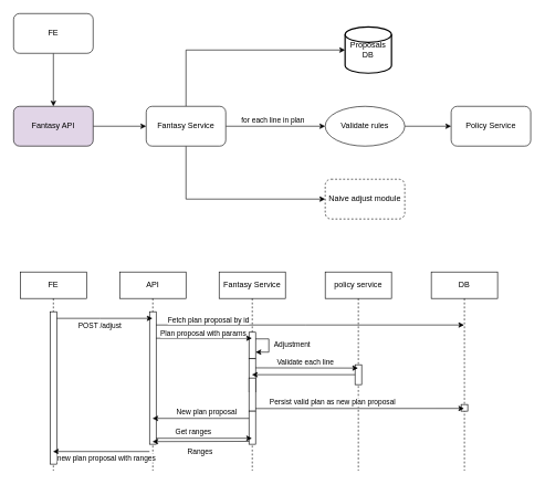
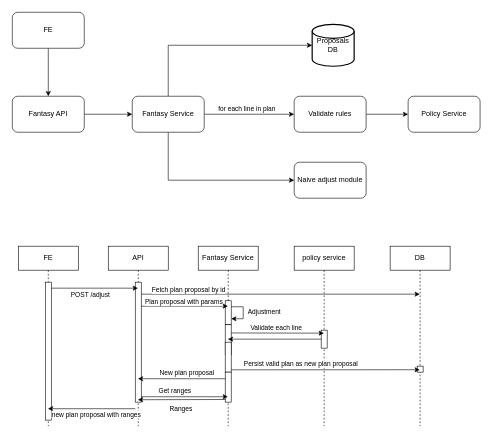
  <mxCell id="0" />
  <mxCell id="1" parent="0" />
  <mxCell id="2" value="" style="edgeStyle=orthogonalEdgeStyle;rounded=0;orthogonalLoop=1;jettySize=auto;html=1;" edge="1" parent="1" source="3" target="6"><mxGeometry relative="1" as="geometry" /></mxCell>
  <mxCell id="3" value="FE" style="rounded=1;whiteSpace=wrap;html=1;" vertex="1" parent="1"><mxGeometry x="20" y="20" width="120" height="60" as="geometry" /></mxCell>
  <mxCell id="4" style="edgeStyle=orthogonalEdgeStyle;rounded=0;orthogonalLoop=1;jettySize=auto;html=1;exitX=0.5;exitY=1;exitDx=0;exitDy=0;entryX=0;entryY=0.5;entryDx=0;entryDy=0;" edge="1" parent="1" source="14" target="9"><mxGeometry relative="1" as="geometry" /></mxCell>
  <mxCell id="5" value="" style="edgeStyle=orthogonalEdgeStyle;rounded=0;orthogonalLoop=1;jettySize=auto;html=1;" edge="1" parent="1" source="6" target="14"><mxGeometry relative="1" as="geometry" /></mxCell>
- <mxCell id="6" value="Fantasy API" style="rounded=1;whiteSpace=wrap;html=1;fillColor=#e1d5e7;" vertex="1" parent="1"><mxGeometry x="20" y="160" width="120" height="60" as="geometry" /></mxCell>
+ <mxCell id="6" value="Fantasy API" style="rounded=1;whiteSpace=wrap;html=1;" vertex="1" parent="1"><mxGeometry x="20" y="160" width="120" height="60" as="geometry" /></mxCell>
  <mxCell id="7" value="" style="edgeStyle=orthogonalEdgeStyle;rounded=0;orthogonalLoop=1;jettySize=auto;html=1;" edge="1" parent="1" source="14" target="11"><mxGeometry relative="1" as="geometry"><mxPoint x="450" y="200" as="sourcePoint" /></mxGeometry></mxCell>
  <mxCell id="8" value="for each line in plan" style="edgeLabel;html=1;align=center;verticalAlign=middle;resizable=0;points=[];" vertex="1" connectable="0" parent="7"><mxGeometry x="-0.414" y="3" relative="1" as="geometry"><mxPoint x="26" y="-7" as="offset" /></mxGeometry></mxCell>
- <mxCell id="9" value="Naive adjust module" style="rounded=1;whiteSpace=wrap;html=1;dashed=1;" vertex="1" parent="1"><mxGeometry x="490" y="270" width="120" height="60" as="geometry" /></mxCell>
+ <mxCell id="9" value="Naive adjust module" style="rounded=1;whiteSpace=wrap;html=1;" vertex="1" parent="1"><mxGeometry x="490" y="270" width="120" height="60" as="geometry" /></mxCell>
  <mxCell id="10" style="edgeStyle=orthogonalEdgeStyle;rounded=0;orthogonalLoop=1;jettySize=auto;html=1;" edge="1" parent="1" source="11" target="12"><mxGeometry relative="1" as="geometry" /></mxCell>
- <mxCell id="11" value="Validate rules" style="ellipse;whiteSpace=wrap;html=1;" vertex="1" parent="1"><mxGeometry x="490" y="160" width="120" height="60" as="geometry" /></mxCell>
+ <mxCell id="11" value="Validate rules" style="rounded=1;whiteSpace=wrap;html=1;" vertex="1" parent="1"><mxGeometry x="490" y="160" width="120" height="60" as="geometry" /></mxCell>
  <mxCell id="12" value="Policy Service" style="whiteSpace=wrap;html=1;rounded=1;" vertex="1" parent="1"><mxGeometry x="680" y="160" width="120" height="60" as="geometry" /></mxCell>
  <mxCell id="13" style="edgeStyle=orthogonalEdgeStyle;rounded=0;orthogonalLoop=1;jettySize=auto;html=1;entryX=0;entryY=0.5;entryDx=0;entryDy=0;entryPerimeter=0;exitX=0.5;exitY=0;exitDx=0;exitDy=0;" edge="1" parent="1" source="14" target="17"><mxGeometry relative="1" as="geometry" /></mxCell>
  <mxCell id="14" value="Fantasy Service" style="whiteSpace=wrap;html=1;rounded=1;" vertex="1" parent="1"><mxGeometry x="220" y="160" width="120" height="60" as="geometry" /></mxCell>
  <mxCell id="15" value="FE" style="shape=umlLifeline;perimeter=lifelinePerimeter;whiteSpace=wrap;html=1;container=1;dropTarget=0;collapsible=0;recursiveResize=0;outlineConnect=0;portConstraint=eastwest;newEdgeStyle={&quot;edgeStyle&quot;:&quot;elbowEdgeStyle&quot;,&quot;elbow&quot;:&quot;vertical&quot;,&quot;curved&quot;:0,&quot;rounded&quot;:0};" vertex="1" parent="1"><mxGeometry x="30" y="410" width="100" height="300" as="geometry" /></mxCell>
  <mxCell id="16" value="" style="html=1;points=[];perimeter=orthogonalPerimeter;outlineConnect=0;targetShapes=umlLifeline;portConstraint=eastwest;newEdgeStyle={&quot;edgeStyle&quot;:&quot;elbowEdgeStyle&quot;,&quot;elbow&quot;:&quot;vertical&quot;,&quot;curved&quot;:0,&quot;rounded&quot;:0};" vertex="1" parent="15"><mxGeometry x="45" y="60" width="10" height="230" as="geometry" /></mxCell>
  <mxCell id="17" value="Proposals DB" style="strokeWidth=2;html=1;shape=mxgraph.flowchart.database;whiteSpace=wrap;" vertex="1" parent="1"><mxGeometry x="520" y="40" width="70" height="70" as="geometry" /></mxCell>
  <mxCell id="18" value="API" style="shape=umlLifeline;perimeter=lifelinePerimeter;whiteSpace=wrap;html=1;container=1;dropTarget=0;collapsible=0;recursiveResize=0;outlineConnect=0;portConstraint=eastwest;newEdgeStyle={&quot;edgeStyle&quot;:&quot;elbowEdgeStyle&quot;,&quot;elbow&quot;:&quot;vertical&quot;,&quot;curved&quot;:0,&quot;rounded&quot;:0};" vertex="1" parent="1"><mxGeometry x="180" y="410" width="100" height="300" as="geometry" /></mxCell>
  <mxCell id="19" value="" style="html=1;points=[];perimeter=orthogonalPerimeter;outlineConnect=0;targetShapes=umlLifeline;portConstraint=eastwest;newEdgeStyle={&quot;edgeStyle&quot;:&quot;elbowEdgeStyle&quot;,&quot;elbow&quot;:&quot;vertical&quot;,&quot;curved&quot;:0,&quot;rounded&quot;:0};" vertex="1" parent="18"><mxGeometry x="45" y="60" width="10" height="200" as="geometry" /></mxCell>
  <mxCell id="20" value="Fantasy Service" style="shape=umlLifeline;perimeter=lifelinePerimeter;whiteSpace=wrap;html=1;container=1;dropTarget=0;collapsible=0;recursiveResize=0;outlineConnect=0;portConstraint=eastwest;newEdgeStyle={&quot;edgeStyle&quot;:&quot;elbowEdgeStyle&quot;,&quot;elbow&quot;:&quot;vertical&quot;,&quot;curved&quot;:0,&quot;rounded&quot;:0};" vertex="1" parent="1"><mxGeometry x="330" y="410" width="100" height="300" as="geometry" /></mxCell>
  <mxCell id="21" value="" style="html=1;points=[];perimeter=orthogonalPerimeter;outlineConnect=0;targetShapes=umlLifeline;portConstraint=eastwest;newEdgeStyle={&quot;edgeStyle&quot;:&quot;elbowEdgeStyle&quot;,&quot;elbow&quot;:&quot;vertical&quot;,&quot;curved&quot;:0,&quot;rounded&quot;:0};" vertex="1" parent="20"><mxGeometry x="45" y="91" width="10" height="40" as="geometry" /></mxCell>
  <mxCell id="22" value="Adjustment" style="edgeStyle=elbowEdgeStyle;rounded=0;orthogonalLoop=1;jettySize=auto;html=1;elbow=horizontal;curved=0;" edge="1" parent="20" source="21" target="21"><mxGeometry y="35" relative="1" as="geometry"><mxPoint y="-1" as="offset" /></mxGeometry></mxCell>
  <mxCell id="23" value="" style="html=1;points=[];perimeter=orthogonalPerimeter;outlineConnect=0;targetShapes=umlLifeline;portConstraint=eastwest;newEdgeStyle={&quot;edgeStyle&quot;:&quot;elbowEdgeStyle&quot;,&quot;elbow&quot;:&quot;vertical&quot;,&quot;curved&quot;:0,&quot;rounded&quot;:0};" vertex="1" parent="20"><mxGeometry x="45" y="131" width="10" height="50" as="geometry" /></mxCell>
  <mxCell id="24" value="" style="html=1;points=[];perimeter=orthogonalPerimeter;outlineConnect=0;targetShapes=umlLifeline;portConstraint=eastwest;newEdgeStyle={&quot;edgeStyle&quot;:&quot;elbowEdgeStyle&quot;,&quot;elbow&quot;:&quot;vertical&quot;,&quot;curved&quot;:0,&quot;rounded&quot;:0};" vertex="1" parent="20"><mxGeometry x="45" y="160" width="10" height="50" as="geometry" /></mxCell>
  <mxCell id="25" value="" style="html=1;points=[];perimeter=orthogonalPerimeter;outlineConnect=0;targetShapes=umlLifeline;portConstraint=eastwest;newEdgeStyle={&quot;edgeStyle&quot;:&quot;elbowEdgeStyle&quot;,&quot;elbow&quot;:&quot;vertical&quot;,&quot;curved&quot;:0,&quot;rounded&quot;:0};" vertex="1" parent="20"><mxGeometry x="45" y="210" width="10" height="50" as="geometry" /></mxCell>
  <mxCell id="26" value="policy service" style="shape=umlLifeline;perimeter=lifelinePerimeter;whiteSpace=wrap;html=1;container=1;dropTarget=0;collapsible=0;recursiveResize=0;outlineConnect=0;portConstraint=eastwest;newEdgeStyle={&quot;edgeStyle&quot;:&quot;elbowEdgeStyle&quot;,&quot;elbow&quot;:&quot;vertical&quot;,&quot;curved&quot;:0,&quot;rounded&quot;:0};" vertex="1" parent="1"><mxGeometry x="490" y="410" width="100" height="300" as="geometry" /></mxCell>
  <mxCell id="27" value="" style="html=1;points=[];perimeter=orthogonalPerimeter;outlineConnect=0;targetShapes=umlLifeline;portConstraint=eastwest;newEdgeStyle={&quot;edgeStyle&quot;:&quot;elbowEdgeStyle&quot;,&quot;elbow&quot;:&quot;vertical&quot;,&quot;curved&quot;:0,&quot;rounded&quot;:0};" vertex="1" parent="26"><mxGeometry x="45" y="140" width="10" height="30" as="geometry" /></mxCell>
  <mxCell id="28" value="DB" style="shape=umlLifeline;perimeter=lifelinePerimeter;whiteSpace=wrap;html=1;container=1;dropTarget=0;collapsible=0;recursiveResize=0;outlineConnect=0;portConstraint=eastwest;newEdgeStyle={&quot;edgeStyle&quot;:&quot;elbowEdgeStyle&quot;,&quot;elbow&quot;:&quot;vertical&quot;,&quot;curved&quot;:0,&quot;rounded&quot;:0};" vertex="1" parent="1"><mxGeometry x="650" y="410" width="100" height="300" as="geometry" /></mxCell>
  <mxCell id="29" value="" style="html=1;points=[];perimeter=orthogonalPerimeter;outlineConnect=0;targetShapes=umlLifeline;portConstraint=eastwest;newEdgeStyle={&quot;edgeStyle&quot;:&quot;elbowEdgeStyle&quot;,&quot;elbow&quot;:&quot;vertical&quot;,&quot;curved&quot;:0,&quot;rounded&quot;:0};" vertex="1" parent="28"><mxGeometry x="45" y="200" width="10" height="10" as="geometry" /></mxCell>
  <mxCell id="30" style="edgeStyle=elbowEdgeStyle;rounded=0;orthogonalLoop=1;jettySize=auto;html=1;elbow=vertical;curved=0;" edge="1" parent="1"><mxGeometry relative="1" as="geometry"><mxPoint x="385" y="554.684" as="sourcePoint" /><mxPoint x="539.5" y="554.632" as="targetPoint" /></mxGeometry></mxCell>
  <mxCell id="31" value="Validate each line" style="edgeLabel;html=1;align=center;verticalAlign=middle;resizable=0;points=[];" vertex="1" connectable="0" parent="30"><mxGeometry x="-0.503" y="4" relative="1" as="geometry"><mxPoint x="36" y="-6" as="offset" /></mxGeometry></mxCell>
  <mxCell id="32" style="edgeStyle=elbowEdgeStyle;rounded=0;orthogonalLoop=1;jettySize=auto;html=1;elbow=vertical;curved=0;" edge="1" parent="1" source="27"><mxGeometry relative="1" as="geometry"><mxPoint x="379.447" y="565.158" as="targetPoint" /></mxGeometry></mxCell>
  <mxCell id="33" value="" style="edgeStyle=elbowEdgeStyle;rounded=0;orthogonalLoop=1;jettySize=auto;html=1;elbow=vertical;curved=0;" edge="1" parent="1" target="28"><mxGeometry relative="1" as="geometry"><mxPoint x="385" y="616.158" as="sourcePoint" /><mxPoint x="730" y="616" as="targetPoint" /><Array as="points" /></mxGeometry></mxCell>
  <mxCell id="34" value="Persist valid plan as new plan proposal" style="edgeLabel;html=1;align=center;verticalAlign=middle;resizable=0;points=[];" vertex="1" connectable="0" parent="33"><mxGeometry x="-0.855" y="1" relative="1" as="geometry"><mxPoint x="93" y="-9" as="offset" /></mxGeometry></mxCell>
  <mxCell id="35" style="edgeStyle=elbowEdgeStyle;rounded=0;orthogonalLoop=1;jettySize=auto;html=1;elbow=vertical;curved=0;" edge="1" parent="1"><mxGeometry relative="1" as="geometry"><mxPoint x="375" y="631" as="sourcePoint" /><mxPoint x="229.447" y="631" as="targetPoint" /><Array as="points"><mxPoint x="320" y="631" /></Array></mxGeometry></mxCell>
  <mxCell id="36" value="New plan proposal" style="edgeLabel;html=1;align=center;verticalAlign=middle;resizable=0;points=[];" vertex="1" connectable="0" parent="35"><mxGeometry x="0.157" y="4" relative="1" as="geometry"><mxPoint x="19" y="-14" as="offset" /></mxGeometry></mxCell>
  <mxCell id="37" style="edgeStyle=elbowEdgeStyle;rounded=0;orthogonalLoop=1;jettySize=auto;html=1;elbow=vertical;curved=0;" edge="1" parent="1" source="19" target="20"><mxGeometry relative="1" as="geometry"><Array as="points"><mxPoint x="300" y="510" /><mxPoint x="283" y="490" /></Array></mxGeometry></mxCell>
  <mxCell id="38" value="Plan proposal with params" style="edgeLabel;html=1;align=center;verticalAlign=middle;resizable=0;points=[];" vertex="1" connectable="0" parent="37"><mxGeometry x="-0.17" y="3" relative="1" as="geometry"><mxPoint x="10" y="-5" as="offset" /></mxGeometry></mxCell>
  <mxCell id="39" style="edgeStyle=elbowEdgeStyle;rounded=0;orthogonalLoop=1;jettySize=auto;html=1;elbow=vertical;curved=0;" edge="1" parent="1" source="16" target="18"><mxGeometry relative="1" as="geometry"><Array as="points"><mxPoint x="150" y="480" /></Array></mxGeometry></mxCell>
  <mxCell id="40" value="POST /adjust" style="edgeLabel;html=1;align=center;verticalAlign=middle;resizable=0;points=[];" vertex="1" connectable="0" parent="39"><mxGeometry x="0.056" relative="1" as="geometry"><mxPoint x="-12" y="10" as="offset" /></mxGeometry></mxCell>
  <mxCell id="41" style="edgeStyle=elbowEdgeStyle;rounded=0;orthogonalLoop=1;jettySize=auto;html=1;elbow=vertical;curved=0;" edge="1" parent="1"><mxGeometry relative="1" as="geometry"><mxPoint x="225" y="681" as="sourcePoint" /><mxPoint x="79.447" y="681" as="targetPoint" /><Array as="points"><mxPoint x="170" y="681" /></Array></mxGeometry></mxCell>
  <mxCell id="42" value="new plan proposal with ranges" style="edgeLabel;html=1;align=center;verticalAlign=middle;resizable=0;points=[];" vertex="1" connectable="0" parent="41"><mxGeometry x="0.222" relative="1" as="geometry"><mxPoint x="23" y="9" as="offset" /></mxGeometry></mxCell>
  <mxCell id="43" style="edgeStyle=elbowEdgeStyle;rounded=0;orthogonalLoop=1;jettySize=auto;html=1;elbow=vertical;curved=0;" edge="1" parent="1"><mxGeometry relative="1" as="geometry"><mxPoint x="235" y="661" as="sourcePoint" /><mxPoint x="379.5" y="661" as="targetPoint" /><Array as="points"><mxPoint x="283" y="661" /></Array></mxGeometry></mxCell>
  <mxCell id="44" value="Get ranges" style="edgeLabel;html=1;align=center;verticalAlign=middle;resizable=0;points=[];" vertex="1" connectable="0" parent="43"><mxGeometry x="-0.475" relative="1" as="geometry"><mxPoint x="17" y="-10" as="offset" /></mxGeometry></mxCell>
  <mxCell id="45" style="edgeStyle=elbowEdgeStyle;rounded=0;orthogonalLoop=1;jettySize=auto;html=1;elbow=vertical;curved=0;" edge="1" parent="1"><mxGeometry relative="1" as="geometry"><mxPoint x="375" y="665.632" as="sourcePoint" /><mxPoint x="229.447" y="665.632" as="targetPoint" /></mxGeometry></mxCell>
  <mxCell id="46" value="Ranges" style="edgeLabel;html=1;align=center;verticalAlign=middle;resizable=0;points=[];" vertex="1" connectable="0" parent="45"><mxGeometry x="0.287" y="3" relative="1" as="geometry"><mxPoint x="19" y="12" as="offset" /></mxGeometry></mxCell>
  <mxCell id="47" style="edgeStyle=elbowEdgeStyle;rounded=0;orthogonalLoop=1;jettySize=auto;html=1;elbow=vertical;curved=0;" edge="1" parent="1" source="19" target="28"><mxGeometry relative="1" as="geometry"><Array as="points"><mxPoint x="460" y="490" /></Array></mxGeometry></mxCell>
  <mxCell id="48" value="Fetch plan proposal by id" style="edgeLabel;html=1;align=center;verticalAlign=middle;resizable=0;points=[];" vertex="1" connectable="0" parent="47"><mxGeometry x="-0.769" y="5" relative="1" as="geometry"><mxPoint x="24" y="-3" as="offset" /></mxGeometry></mxCell>
